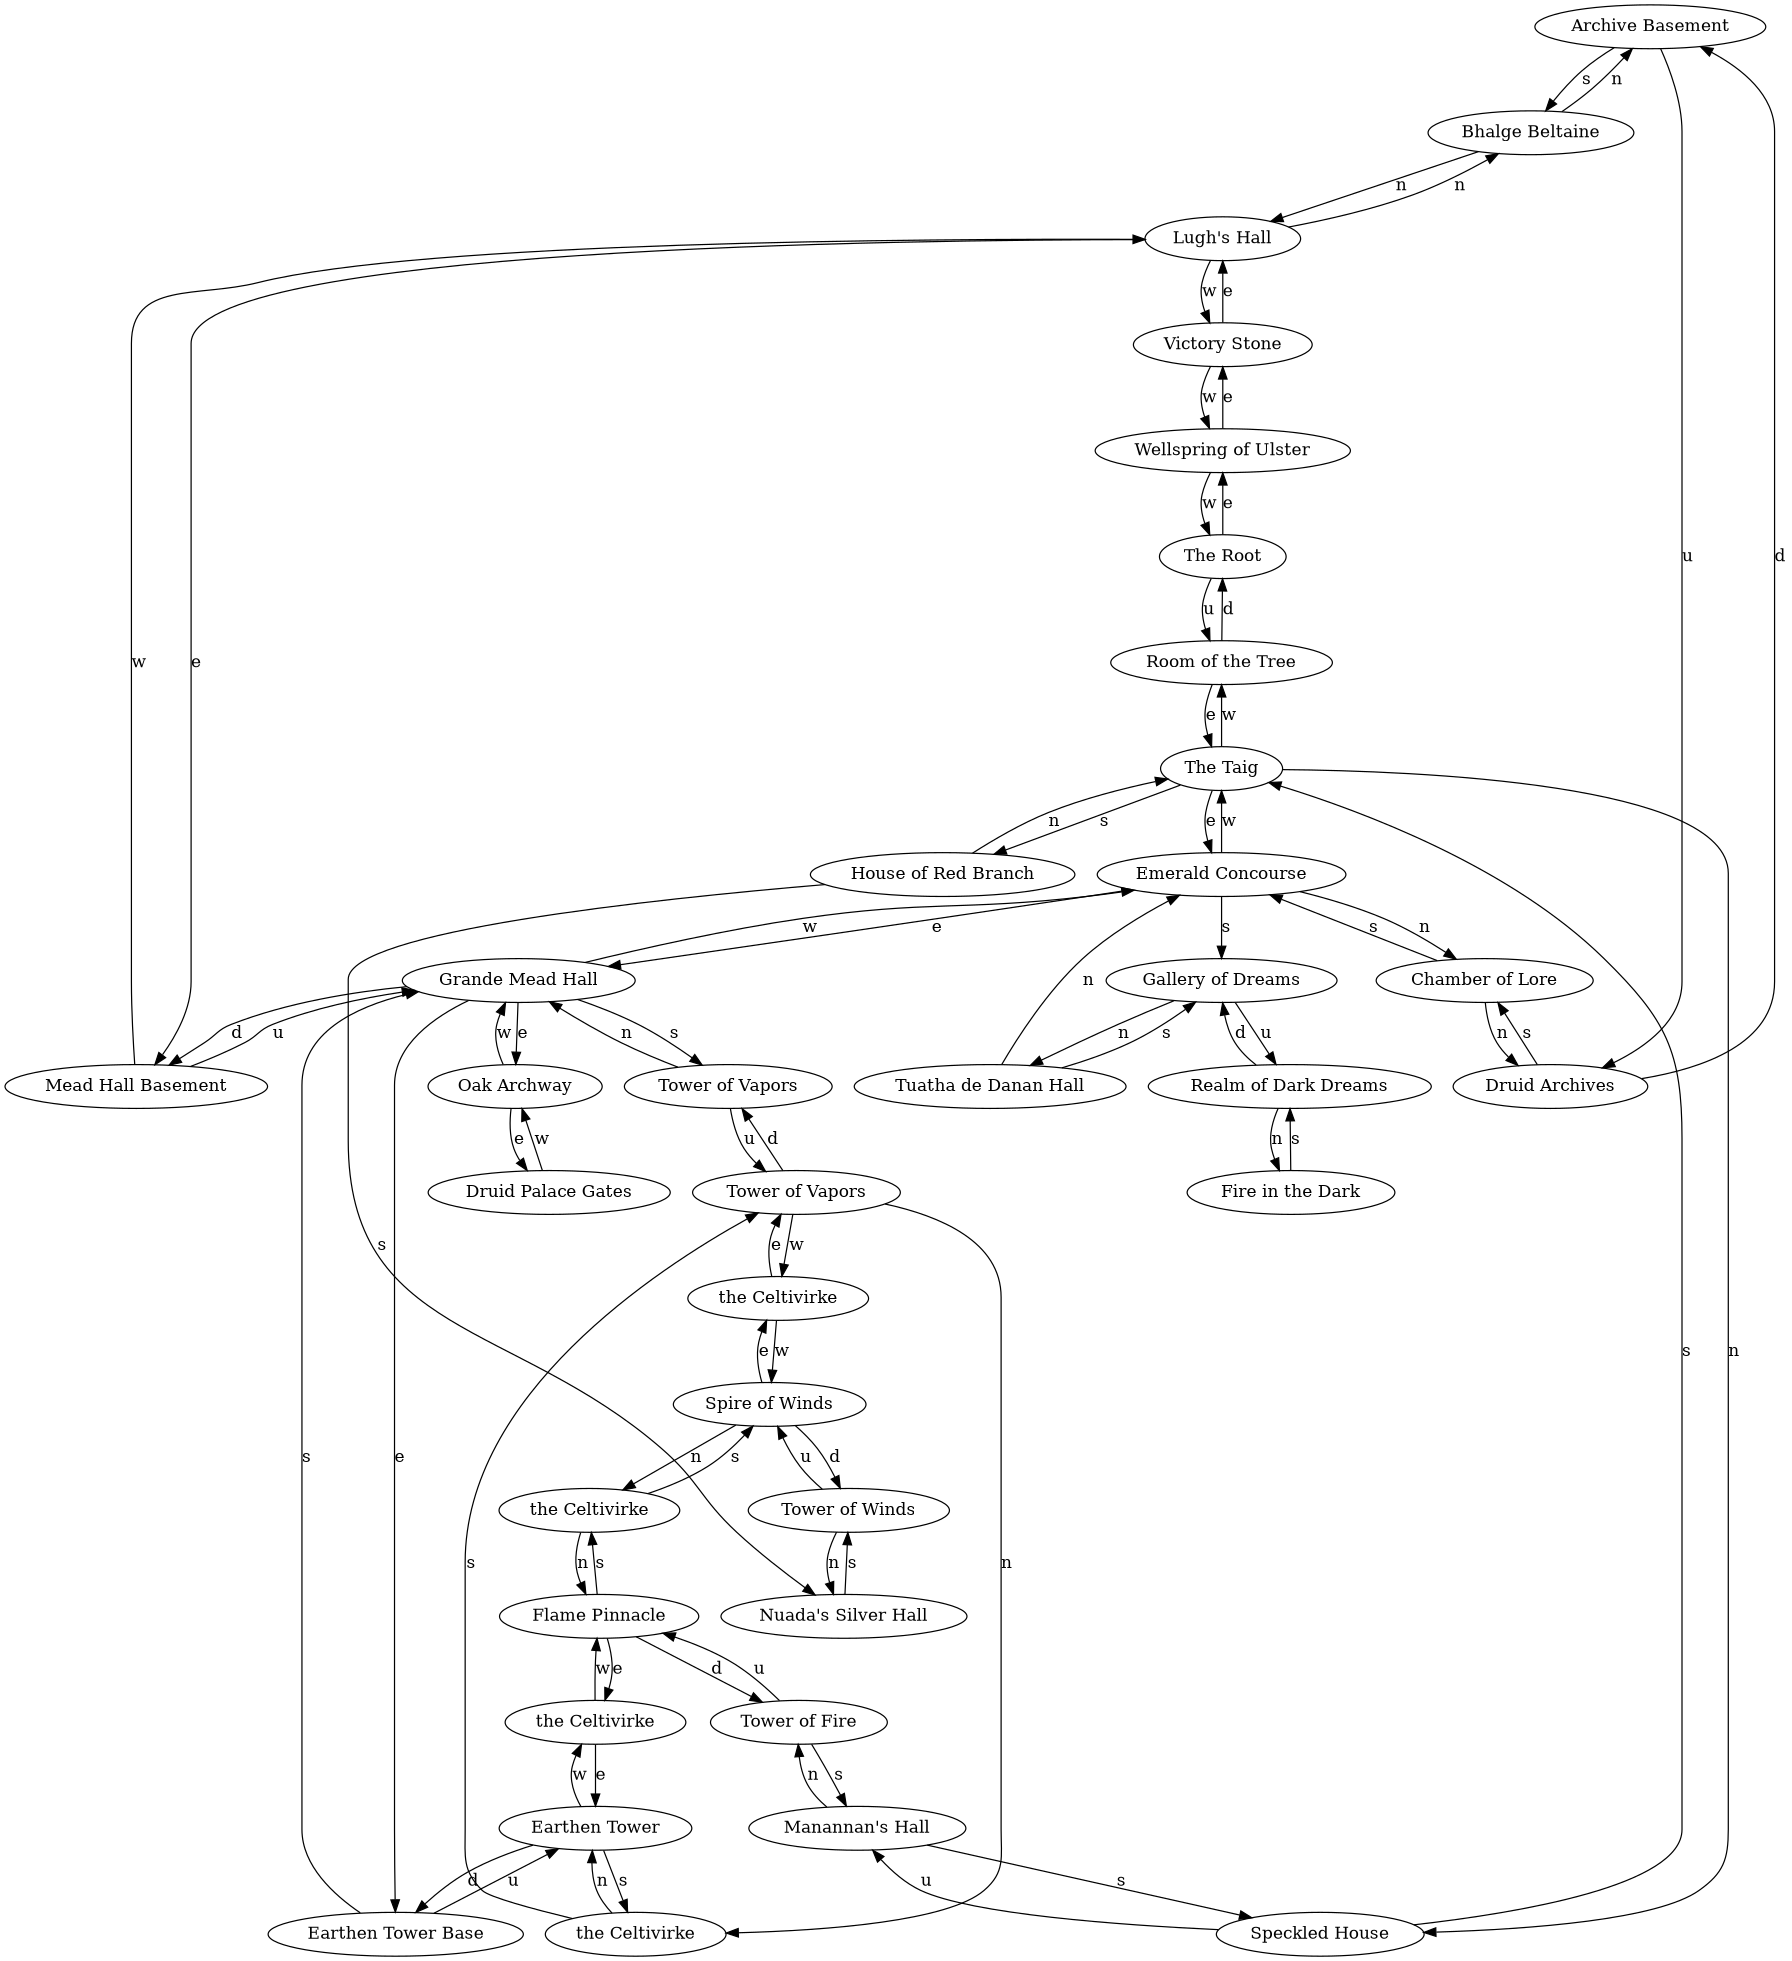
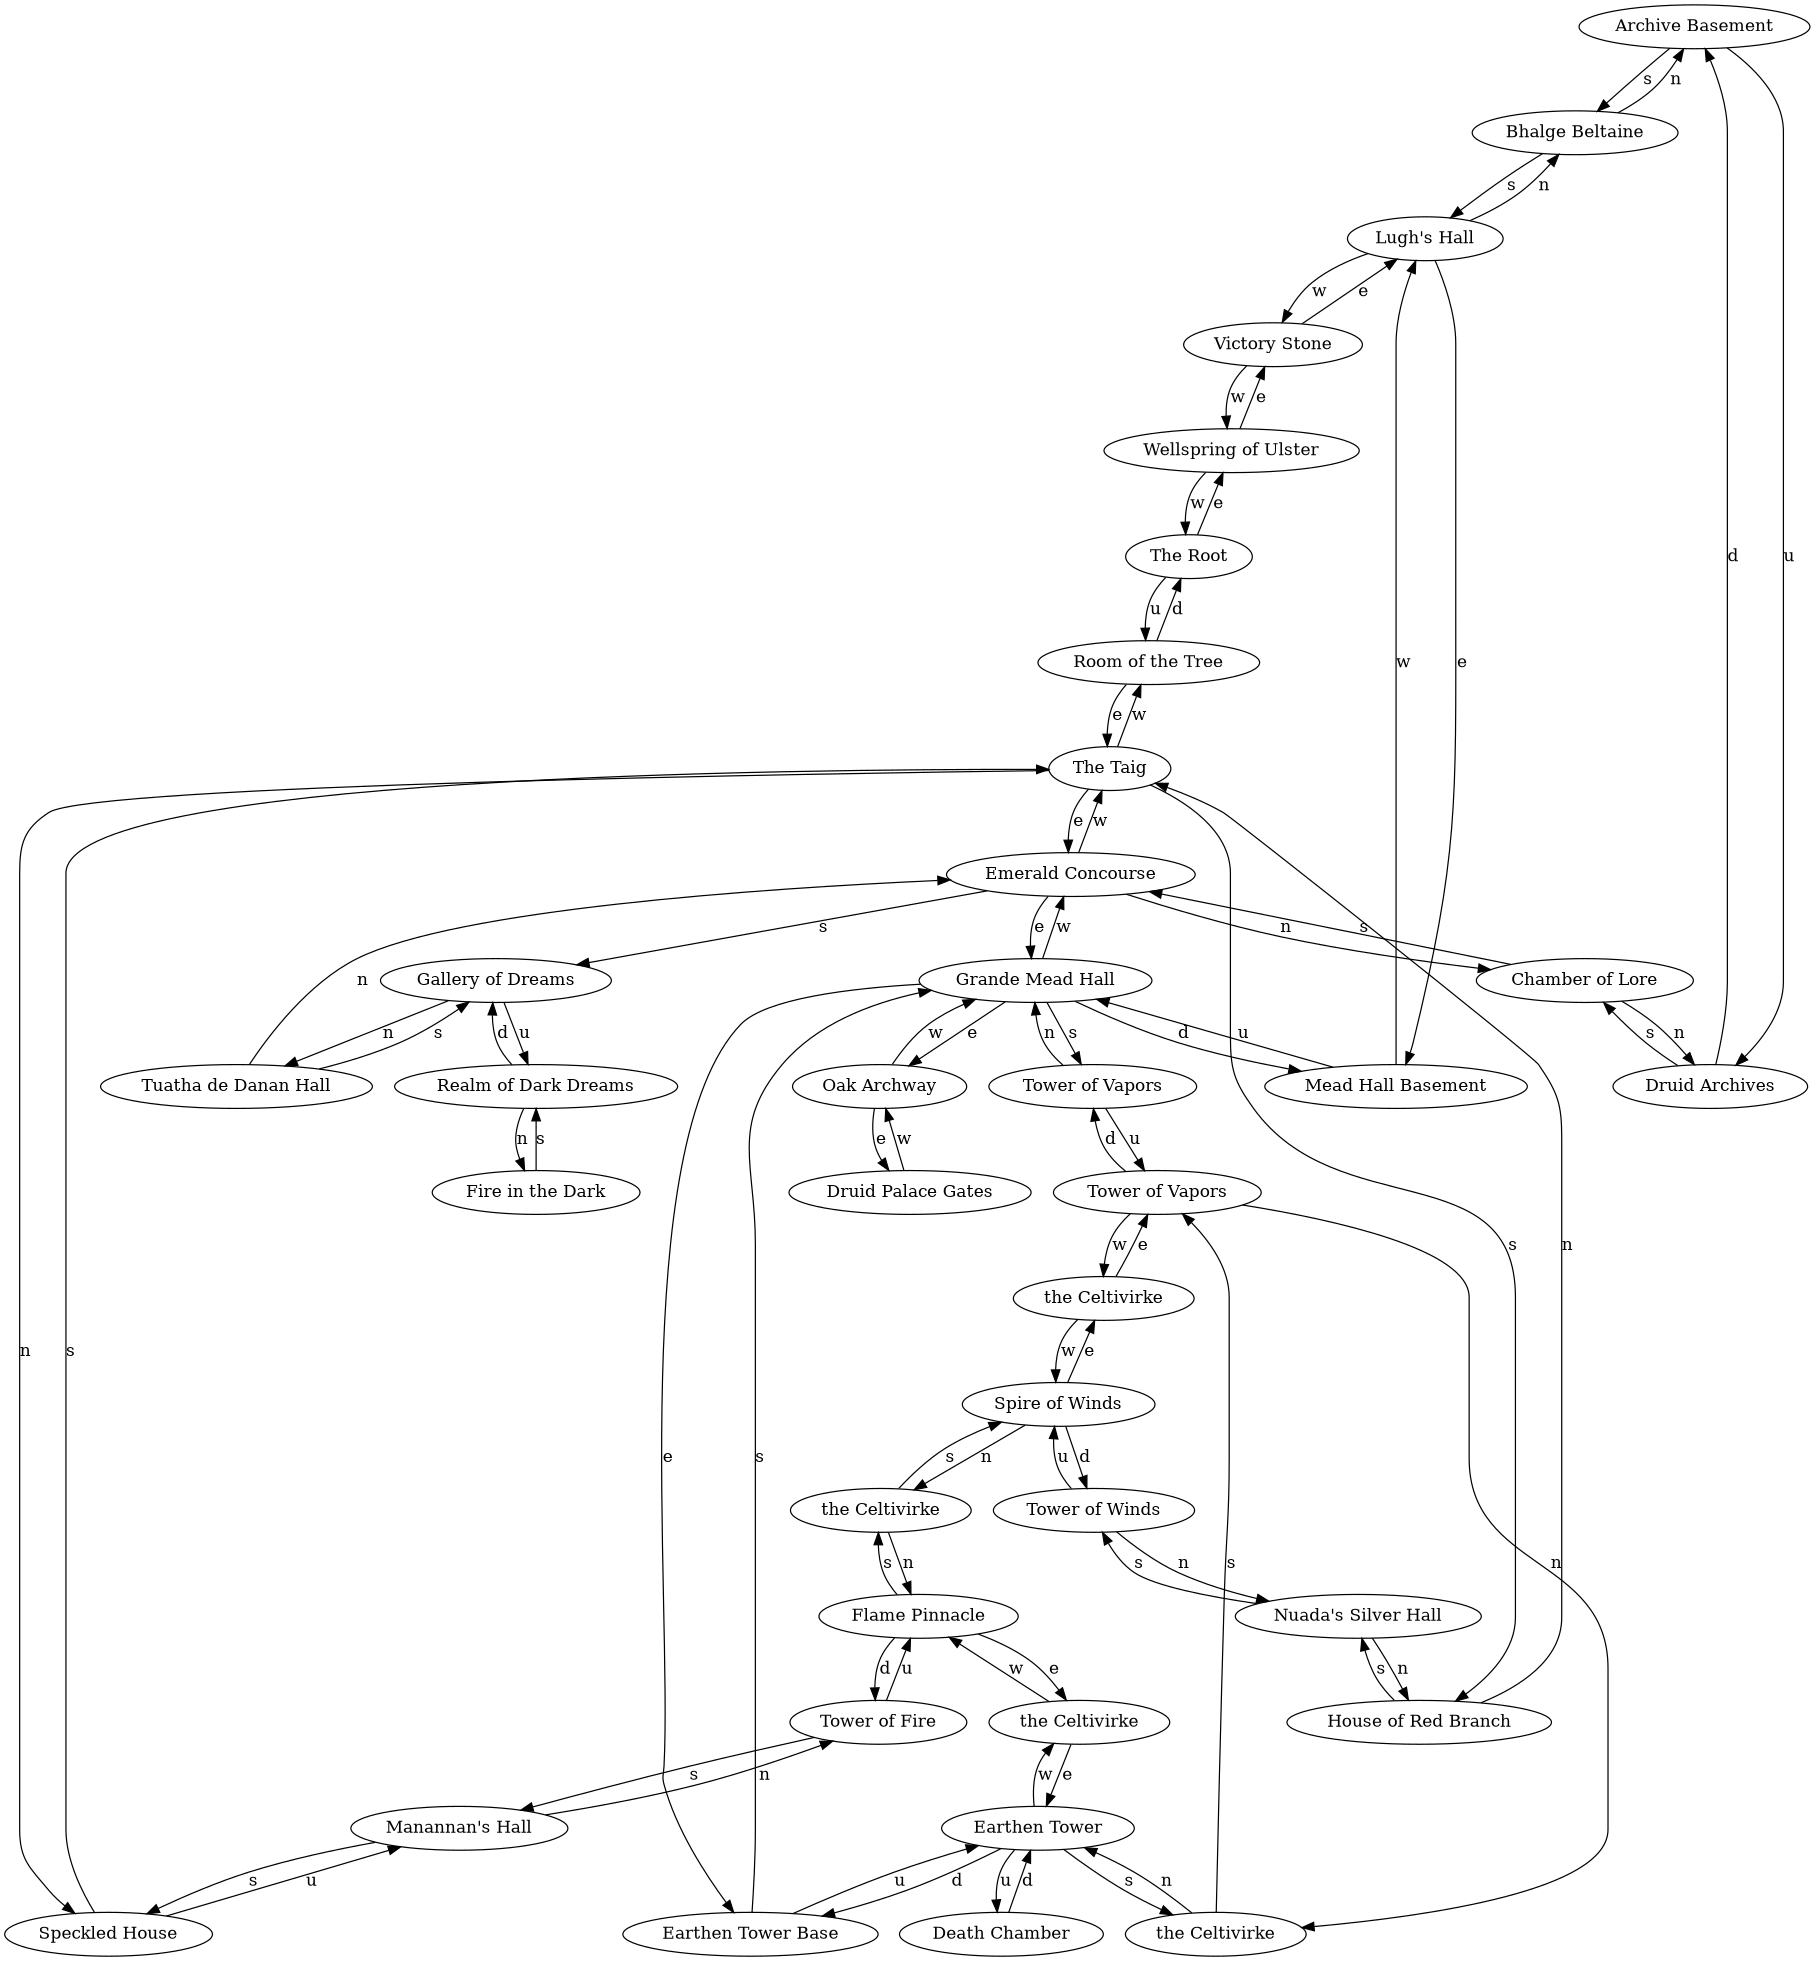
  digraph {
    n1 [label="Archive Basement"]
    n2 [label="Bhalge Beltaine"]
    n3 [label="Druid Archives"]
    n4 [label="Lugh's Hall"]
    n5 [label="Chamber of Lore"]
    n6 [label="Mead Hall Basement"]
    n7 [label="Victory Stone"]
    n8 [label="Emerald Concourse"]
    n9 [label="Grande Mead Hall"]
    n10 [label="Oak Archway"]
    n11 [label="Earthen Tower Base"]
    n12 [label="Tower of Vapors"]
    n13 [label="Wellspring of Ulster"]
    n14 [label="Druid Palace Gates"]
    n15 [label="Earthen Tower"]
    n16 [label="Tower of Vapors"]
    n17 [label="The Taig"]
    n18 [label="Gallery of Dreams"]
    n19 [label="The Root"]
    n20 [label="Room of the Tree"]
    n21 [label="the Celtivirke"]
    n22 [label="the Celtivirke"]
+   n23 [label="Death Chamber"]
    n24 [label="the Celtivirke"]
    n25 [label="Tuatha de Danan Hall"]
    n26 [label="Speckled House"]
    n27 [label="House of Red Branch"]
    n28 [label="Flame Pinnacle"]
    n29 [label="Spire of Winds"]
    n30 [label="the Celtivirke"]
    n31 [label="Tower of Fire"]
    n32 [label="Tower of Winds"]
    n33 [label="Realm of Dark Dreams"]
    n34 [label="Manannan's Hall"]
    n35 [label="Nuada's Silver Hall"]
    n36 [label="Fire in the Dark"]
    n1 -> n2 [label=s]
    n1 -> n3 [label=u]
    n2 -> n1 [label=n]
-   n2 -> n4 [label=n]
+   n2 -> n4 [label=s]
    n3 -> n1 [label=d]
    n3 -> n5 [label=s]
    n4 -> n2 [label=n]
    n4 -> n6 [label=e]
    n4 -> n7 [label=w]
    n5 -> n3 [label=n]
    n5 -> n8 [label=s]
    n6 -> n4 [label=w]
    n6 -> n9 [label=u]
    n7 -> n4 [label=e]
    n7 -> n13 [label=w]
    n8 -> n5 [label=n]
    n8 -> n9 [label=e]
    n8 -> n17 [label=w]
    n8 -> n18 [label=s]
    n9 -> n6 [label=d]
    n9 -> n8 [label=w]
    n9 -> n10 [label=e]
    n9 -> n11 [label=e]
    n9 -> n12 [label=s]
    n10 -> n9 [label=w]
    n10 -> n14 [label=e]
    n11 -> n9 [label=s]
    n11 -> n15 [label=u]
    n12 -> n9 [label=n]
    n12 -> n16 [label=u]
    n13 -> n7 [label=e]
    n13 -> n19 [label=w]
    n14 -> n10 [label=w]
    n15 -> n11 [label=d]
    n15 -> n21 [label=s]
    n15 -> n22 [label=w]
+   n15 -> n23 [label=u]
    n16 -> n12 [label=d]
    n16 -> n21 [label=n]
    n16 -> n24 [label=w]
    n17 -> n8 [label=e]
    n17 -> n20 [label=w]
    n17 -> n26 [label=n]
    n17 -> n27 [label=s]
    n18 -> n25 [label=n]
    n18 -> n33 [label=u]
    n19 -> n13 [label=e]
    n19 -> n20 [label=u]
    n20 -> n17 [label=e]
    n20 -> n19 [label=d]
    n21 -> n15 [label=n]
    n21 -> n16 [label=s]
    n22 -> n15 [label=e]
    n22 -> n28 [label=w]
+   n23 -> n15 [label=d]
    n24 -> n16 [label=e]
    n24 -> n29 [label=w]
    n25 -> n8 [label=n]
    n25 -> n18 [label=s]
    n26 -> n17 [label=s]
    n26 -> n34 [label=u]
    n27 -> n17 [label=n]
    n27 -> n35 [label=s]
    n28 -> n22 [label=e]
    n28 -> n30 [label=s]
    n28 -> n31 [label=d]
    n29 -> n24 [label=e]
    n29 -> n30 [label=n]
    n29 -> n32 [label=d]
    n30 -> n28 [label=n]
    n30 -> n29 [label=s]
    n31 -> n28 [label=u]
    n31 -> n34 [label=s]
    n32 -> n29 [label=u]
    n32 -> n35 [label=n]
    n33 -> n18 [label=d]
    n33 -> n36 [label=n]
    n34 -> n26 [label=s]
    n34 -> n31 [label=n]
+   n35 -> n27 [label=n]
    n35 -> n32 [label=s]
    n36 -> n33 [label=s]
  }
